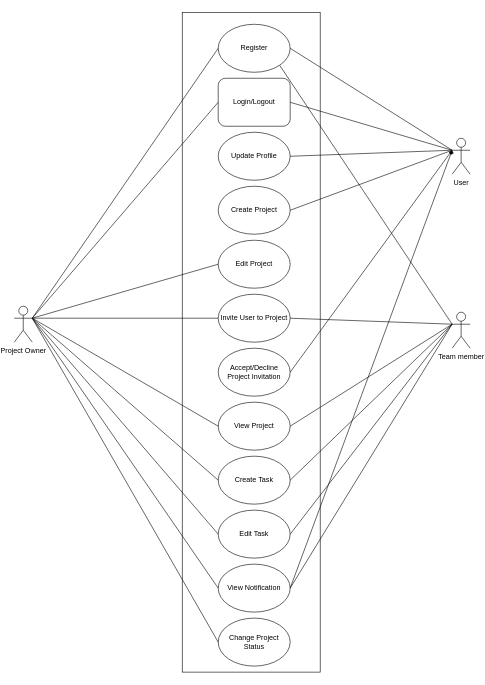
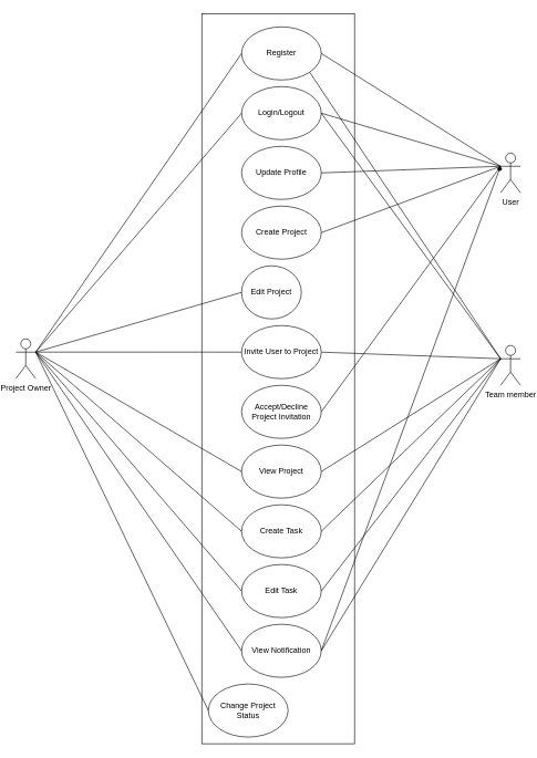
  <mxCell id="0" />
  <mxCell id="1" parent="0" />
  <mxCell id="2" value="" style="rounded=0;whiteSpace=wrap;html=1;" vertex="1" parent="1"><mxGeometry x="300" width="230" height="1100" as="geometry" y="20" /></mxCell>
- <mxCell id="3" value="Change Project Status" style="ellipse;whiteSpace=wrap;html=1;" vertex="1" parent="1"><mxGeometry x="360" y="1030" width="120" height="80" as="geometry" /></mxCell>
+ <mxCell id="3" value="Change Project Status" style="ellipse;whiteSpace=wrap;html=1;" vertex="1" parent="1"><mxGeometry x="310" y="1030" width="120" height="80" as="geometry" /></mxCell>
  <mxCell id="4" value="View Notification" style="ellipse;whiteSpace=wrap;html=1;" vertex="1" parent="1"><mxGeometry x="360" y="940" width="120" height="80" as="geometry" /></mxCell>
  <mxCell id="5" value="Edit Task" style="ellipse;whiteSpace=wrap;html=1;" vertex="1" parent="1"><mxGeometry x="360" y="850" width="120" height="80" as="geometry" /></mxCell>
  <mxCell id="6" value="Update Profile" style="ellipse;whiteSpace=wrap;html=1;" vertex="1" parent="1"><mxGeometry x="360" y="220" width="120" height="80" as="geometry" /></mxCell>
  <mxCell id="7" value="Register" style="ellipse;whiteSpace=wrap;html=1;" vertex="1" parent="1"><mxGeometry x="360" y="40" width="120" height="80" as="geometry" /></mxCell>
  <mxCell id="8" value="Create Task" style="ellipse;whiteSpace=wrap;html=1;" vertex="1" parent="1"><mxGeometry x="360" y="760" width="120" height="80" as="geometry" /></mxCell>
  <mxCell id="9" value="View Project" style="ellipse;whiteSpace=wrap;html=1;" vertex="1" parent="1"><mxGeometry x="360" y="670" width="120" height="80" as="geometry" /></mxCell>
  <mxCell id="10" value="Accept/Decline Project Invitation" style="ellipse;whiteSpace=wrap;html=1;" vertex="1" parent="1"><mxGeometry x="360" y="580" width="120" height="80" as="geometry" /></mxCell>
  <mxCell id="11" value="Invite User to Project" style="ellipse;whiteSpace=wrap;html=1;" vertex="1" parent="1"><mxGeometry x="360" y="490" width="120" height="80" as="geometry" /></mxCell>
- <mxCell id="12" value="Edit Project" style="ellipse;whiteSpace=wrap;html=1;" vertex="1" parent="1"><mxGeometry x="360" y="400" width="120" height="80" as="geometry" /></mxCell>
+ <mxCell id="12" value="Edit Project" style="ellipse;whiteSpace=wrap;html=1;" vertex="1" parent="1"><mxGeometry x="360" y="400" width="90" height="80" as="geometry" /></mxCell>
  <mxCell id="13" value="Create Project" style="ellipse;whiteSpace=wrap;html=1;" vertex="1" parent="1"><mxGeometry x="360" y="310" width="120" height="80" as="geometry" /></mxCell>
- <mxCell id="14" value="Login/Logout" style="whiteSpace=wrap;html=1;rounded=1;" vertex="1" parent="1"><mxGeometry x="360" y="130" width="120" height="80" as="geometry" /></mxCell>
+ <mxCell id="14" value="Login/Logout" style="ellipse;whiteSpace=wrap;html=1;" vertex="1" parent="1"><mxGeometry x="360" y="130" width="120" height="80" as="geometry" /></mxCell>
  <mxCell id="15" value="Project Owner" style="shape=umlActor;verticalLabelPosition=bottom;verticalAlign=top;html=1;outlineConnect=0;" vertex="1" parent="1"><mxGeometry x="20" y="510" width="30" height="60" as="geometry" /></mxCell>
  <mxCell id="16" value="User" style="shape=umlActor;verticalLabelPosition=bottom;verticalAlign=top;html=1;outlineConnect=0;" vertex="1" parent="1"><mxGeometry x="750" y="230" width="30" height="60" as="geometry" /></mxCell>
  <mxCell id="17" value="Team member" style="shape=umlActor;verticalLabelPosition=bottom;verticalAlign=top;html=1;outlineConnect=0;" vertex="1" parent="1"><mxGeometry x="750" y="520" width="30" height="60" as="geometry" /></mxCell>
  <mxCell id="18" value="" style="endArrow=none;html=1;rounded=0;exitX=0;exitY=0.5;exitDx=0;exitDy=0;entryX=1;entryY=0.333;entryDx=0;entryDy=0;entryPerimeter=0;" edge="1" parent="1" source="7" target="15"><mxGeometry width="50" height="50" relative="1" as="geometry"><mxPoint x="180" y="380" as="sourcePoint" /><mxPoint x="110" y="350" as="targetPoint" /></mxGeometry></mxCell>
  <mxCell id="19" value="" style="endArrow=none;html=1;rounded=0;exitX=1;exitY=0.5;exitDx=0;exitDy=0;entryX=0;entryY=0.333;entryDx=0;entryDy=0;entryPerimeter=0;" edge="1" parent="1" source="7" target="16"><mxGeometry width="50" height="50" relative="1" as="geometry"><mxPoint x="370" y="90" as="sourcePoint" /><mxPoint x="60" y="540" as="targetPoint" /></mxGeometry></mxCell>
  <mxCell id="20" value="" style="endArrow=none;html=1;rounded=0;exitX=1;exitY=0.5;exitDx=0;exitDy=0;entryX=0;entryY=0.333;entryDx=0;entryDy=0;entryPerimeter=0;" edge="1" parent="1" source="14" target="16"><mxGeometry width="50" height="50" relative="1" as="geometry"><mxPoint x="490" y="90" as="sourcePoint" /><mxPoint x="720" y="350" as="targetPoint" /></mxGeometry></mxCell>
  <mxCell id="21" value="" style="endArrow=none;html=1;rounded=0;exitX=1;exitY=0.5;exitDx=0;exitDy=0;entryX=0;entryY=0.333;entryDx=0;entryDy=0;entryPerimeter=0;" edge="1" parent="1" source="6" target="16"><mxGeometry width="50" height="50" relative="1" as="geometry"><mxPoint x="490" y="180" as="sourcePoint" /><mxPoint x="600" y="330" as="targetPoint" /></mxGeometry></mxCell>
  <mxCell id="22" value="" style="endArrow=none;html=1;rounded=0;exitX=1;exitY=0.5;exitDx=0;exitDy=0;entryX=0;entryY=0.333;entryDx=0;entryDy=0;entryPerimeter=0;" edge="1" parent="1" source="13" target="16"><mxGeometry width="50" height="50" relative="1" as="geometry"><mxPoint x="490" y="270" as="sourcePoint" /><mxPoint x="610" y="340" as="targetPoint" /></mxGeometry></mxCell>
  <mxCell id="23" value="" style="endArrow=none;html=1;rounded=0;exitX=1;exitY=1;exitDx=0;exitDy=0;entryX=0;entryY=0.333;entryDx=0;entryDy=0;entryPerimeter=0;" edge="1" parent="1" source="7" target="17"><mxGeometry width="50" height="50" relative="1" as="geometry"><mxPoint x="490" y="360" as="sourcePoint" /><mxPoint x="710" y="510" as="targetPoint" /></mxGeometry></mxCell>
+ <mxCell id="24" value="" style="endArrow=none;html=1;rounded=0;exitX=1;exitY=0.5;exitDx=0;exitDy=0;entryX=0;entryY=0.333;entryDx=0;entryDy=0;entryPerimeter=0;" edge="1" parent="1" source="14" target="17"><mxGeometry width="50" height="50" relative="1" as="geometry"><mxPoint x="472" y="118" as="sourcePoint" /><mxPoint x="720" y="520" as="targetPoint" /></mxGeometry></mxCell>
  <mxCell id="25" value="" style="endArrow=none;html=1;rounded=0;exitX=1;exitY=0.5;exitDx=0;exitDy=0;entryX=0;entryY=0.333;entryDx=0;entryDy=0;entryPerimeter=0;" edge="1" parent="1" source="11" target="17"><mxGeometry width="50" height="50" relative="1" as="geometry"><mxPoint x="490" y="270" as="sourcePoint" /><mxPoint x="740" y="540" as="targetPoint" /></mxGeometry></mxCell>
  <mxCell id="26" value="" style="endArrow=none;html=1;rounded=0;exitX=1;exitY=0.5;exitDx=0;exitDy=0;entryX=0;entryY=0.333;entryDx=0;entryDy=0;entryPerimeter=0;" edge="1" parent="1" source="9" target="17"><mxGeometry width="50" height="50" relative="1" as="geometry"><mxPoint x="490" y="540" as="sourcePoint" /><mxPoint x="750" y="550" as="targetPoint" /></mxGeometry></mxCell>
  <mxCell id="27" value="" style="endArrow=none;html=1;rounded=0;exitX=1;exitY=0.5;exitDx=0;exitDy=0;entryX=0;entryY=0.333;entryDx=0;entryDy=0;entryPerimeter=0;" edge="1" parent="1" source="8" target="17"><mxGeometry width="50" height="50" relative="1" as="geometry"><mxPoint x="490" y="720" as="sourcePoint" /><mxPoint x="760" y="560" as="targetPoint" /></mxGeometry></mxCell>
  <mxCell id="28" value="" style="endArrow=none;html=1;rounded=0;exitX=1;exitY=0.5;exitDx=0;exitDy=0;entryX=0;entryY=0.333;entryDx=0;entryDy=0;entryPerimeter=0;" edge="1" parent="1" source="5" target="17"><mxGeometry width="50" height="50" relative="1" as="geometry"><mxPoint x="490" y="810" as="sourcePoint" /><mxPoint x="770" y="570" as="targetPoint" /></mxGeometry></mxCell>
  <mxCell id="29" value="" style="endArrow=none;html=1;rounded=0;exitX=1;exitY=0.5;exitDx=0;exitDy=0;entryX=0;entryY=0.333;entryDx=0;entryDy=0;entryPerimeter=0;" edge="1" parent="1" source="4" target="17"><mxGeometry width="50" height="50" relative="1" as="geometry"><mxPoint x="490" y="900" as="sourcePoint" /><mxPoint x="780" y="580" as="targetPoint" /></mxGeometry></mxCell>
  <mxCell id="30" value="" style="endArrow=diamond;html=1;rounded=0;exitX=1;exitY=0.5;exitDx=0;exitDy=0;entryX=0;entryY=0.333;entryDx=0;entryDy=0;entryPerimeter=0;" edge="1" parent="1" source="4" target="16"><mxGeometry width="50" height="50" relative="1" as="geometry"><mxPoint x="590" y="730" as="sourcePoint" /><mxPoint x="710" y="340" as="targetPoint" /></mxGeometry></mxCell>
  <mxCell id="31" value="" style="endArrow=none;html=1;rounded=0;exitX=1;exitY=0.5;exitDx=0;exitDy=0;entryX=0;entryY=0.333;entryDx=0;entryDy=0;entryPerimeter=0;" edge="1" parent="1" source="10" target="16"><mxGeometry width="50" height="50" relative="1" as="geometry"><mxPoint x="490" y="990" as="sourcePoint" /><mxPoint x="760" y="260" as="targetPoint" /></mxGeometry></mxCell>
  <mxCell id="32" value="" style="endArrow=none;html=1;rounded=0;exitX=0;exitY=0.5;exitDx=0;exitDy=0;entryX=1;entryY=0.333;entryDx=0;entryDy=0;entryPerimeter=0;" edge="1" parent="1" source="14" target="15"><mxGeometry width="50" height="50" relative="1" as="geometry"><mxPoint x="370" y="90" as="sourcePoint" /><mxPoint x="120" y="360" as="targetPoint" /></mxGeometry></mxCell>
  <mxCell id="33" value="" style="endArrow=none;html=1;rounded=0;exitX=0;exitY=0.5;exitDx=0;exitDy=0;entryX=1;entryY=0.333;entryDx=0;entryDy=0;entryPerimeter=0;" edge="1" parent="1" source="12" target="15"><mxGeometry width="50" height="50" relative="1" as="geometry"><mxPoint x="370" y="360" as="sourcePoint" /><mxPoint x="140" y="380" as="targetPoint" /></mxGeometry></mxCell>
  <mxCell id="34" value="" style="endArrow=none;html=1;rounded=0;exitX=0;exitY=0.5;exitDx=0;exitDy=0;entryX=1;entryY=0.333;entryDx=0;entryDy=0;entryPerimeter=0;" edge="1" parent="1" source="11" target="15"><mxGeometry width="50" height="50" relative="1" as="geometry"><mxPoint x="370" y="450" as="sourcePoint" /><mxPoint x="150" y="390" as="targetPoint" /></mxGeometry></mxCell>
  <mxCell id="35" value="" style="endArrow=none;html=1;rounded=0;exitX=0;exitY=0.5;exitDx=0;exitDy=0;entryX=1;entryY=0.333;entryDx=0;entryDy=0;entryPerimeter=0;" edge="1" parent="1" source="9" target="15"><mxGeometry width="50" height="50" relative="1" as="geometry"><mxPoint x="370" y="540" as="sourcePoint" /><mxPoint x="160" y="400" as="targetPoint" /></mxGeometry></mxCell>
  <mxCell id="36" value="" style="endArrow=none;html=1;rounded=0;exitX=0;exitY=0.5;exitDx=0;exitDy=0;entryX=1;entryY=0.333;entryDx=0;entryDy=0;entryPerimeter=0;" edge="1" parent="1" source="8" target="15"><mxGeometry width="50" height="50" relative="1" as="geometry"><mxPoint x="370" y="720" as="sourcePoint" /><mxPoint x="170" y="410" as="targetPoint" /></mxGeometry></mxCell>
  <mxCell id="37" value="" style="endArrow=none;html=1;rounded=0;exitX=0;exitY=0.5;exitDx=0;exitDy=0;entryX=1;entryY=0.333;entryDx=0;entryDy=0;entryPerimeter=0;" edge="1" parent="1" source="5" target="15"><mxGeometry width="50" height="50" relative="1" as="geometry"><mxPoint x="370" y="810" as="sourcePoint" /><mxPoint x="180" y="420" as="targetPoint" /></mxGeometry></mxCell>
  <mxCell id="38" value="" style="endArrow=none;html=1;rounded=0;exitX=0;exitY=0.5;exitDx=0;exitDy=0;entryX=1;entryY=0.333;entryDx=0;entryDy=0;entryPerimeter=0;" edge="1" parent="1" source="4" target="15"><mxGeometry width="50" height="50" relative="1" as="geometry"><mxPoint x="370" y="900" as="sourcePoint" /><mxPoint x="190" y="430" as="targetPoint" /></mxGeometry></mxCell>
  <mxCell id="39" value="" style="endArrow=none;html=1;rounded=0;exitX=0;exitY=0.5;exitDx=0;exitDy=0;entryX=1;entryY=0.333;entryDx=0;entryDy=0;entryPerimeter=0;" edge="1" parent="1" source="3" target="15"><mxGeometry width="50" height="50" relative="1" as="geometry"><mxPoint x="370" y="990" as="sourcePoint" /><mxPoint x="200" y="440" as="targetPoint" /></mxGeometry></mxCell>
